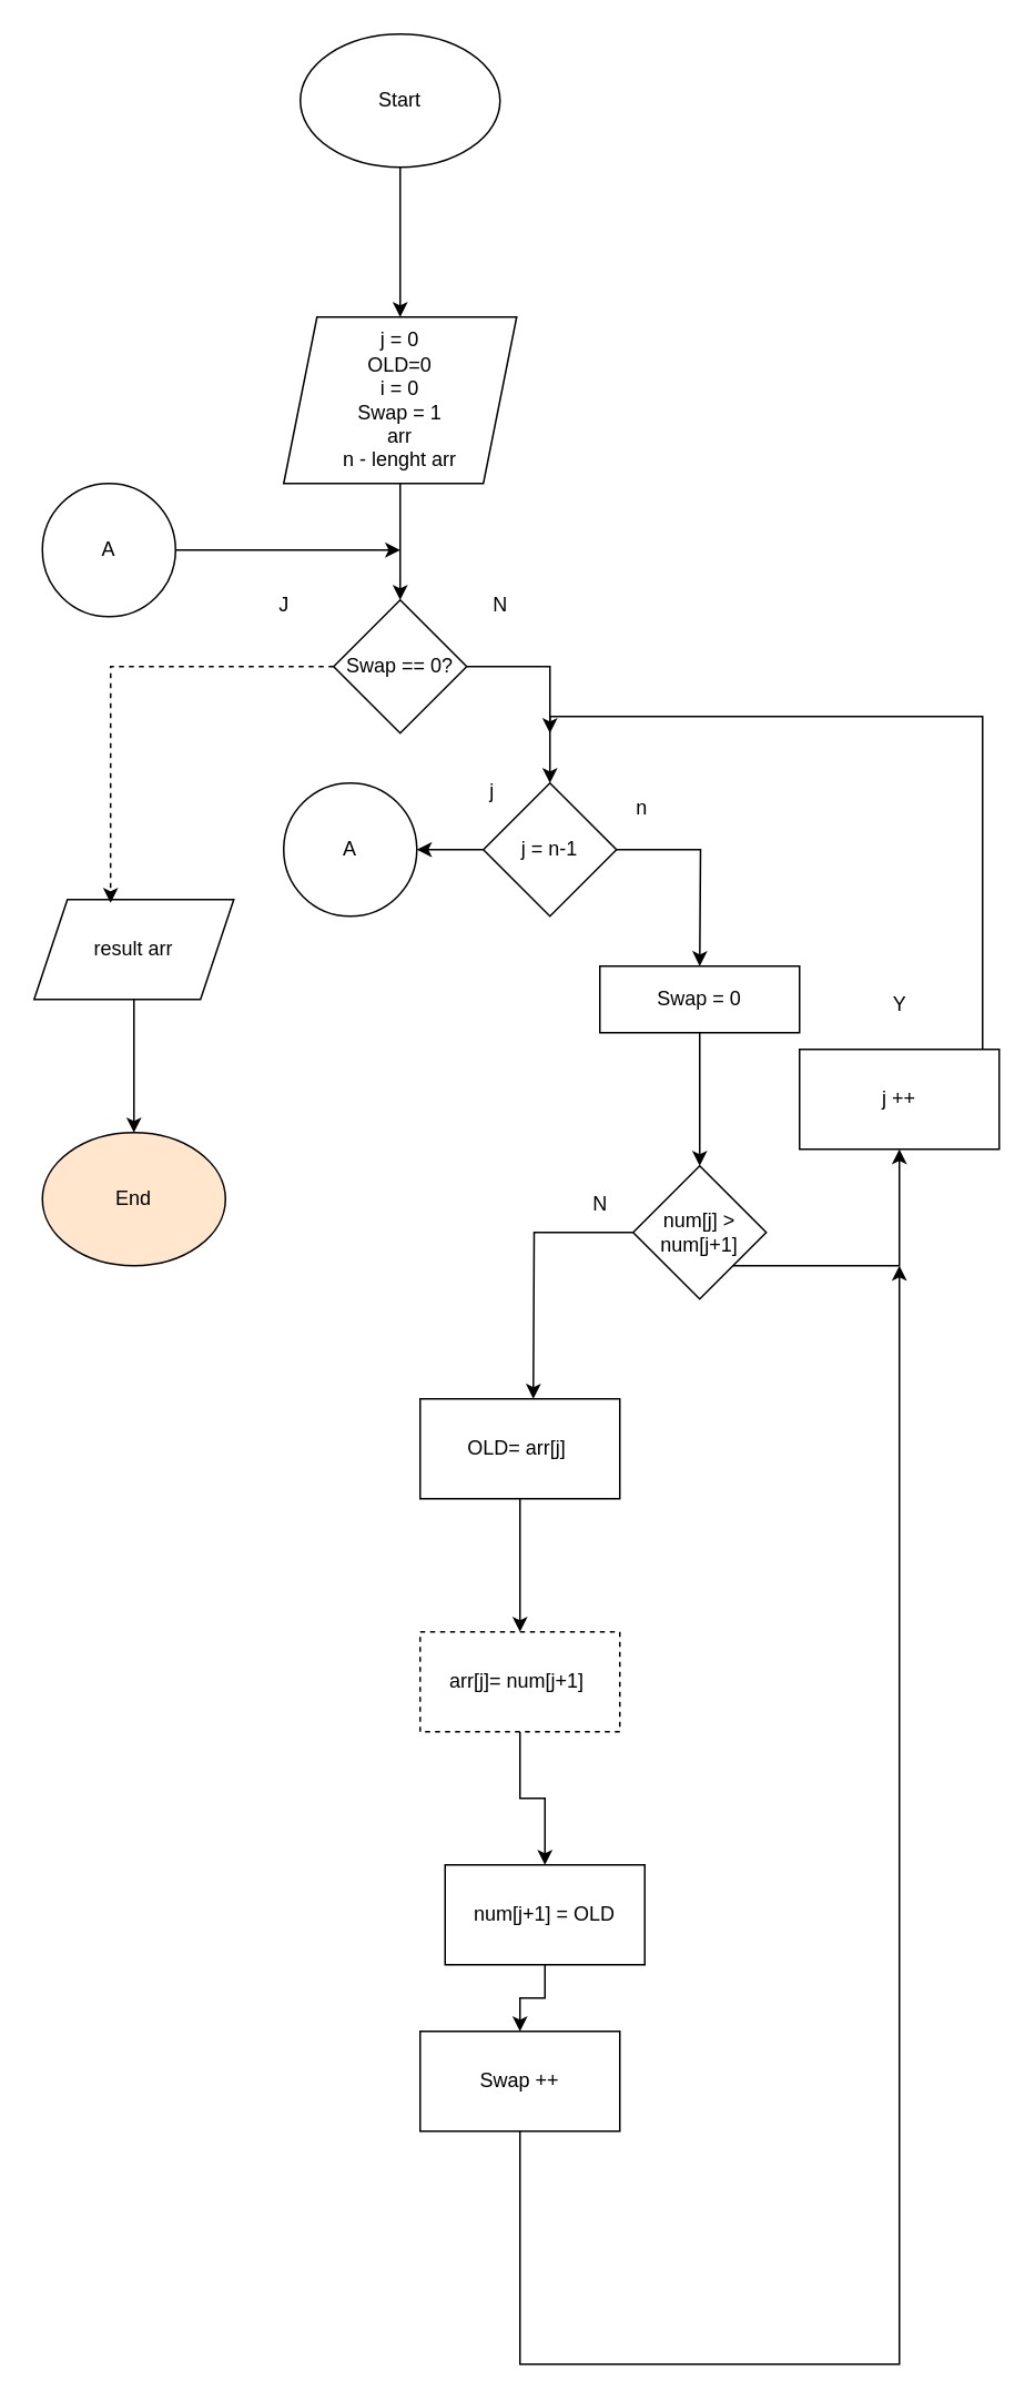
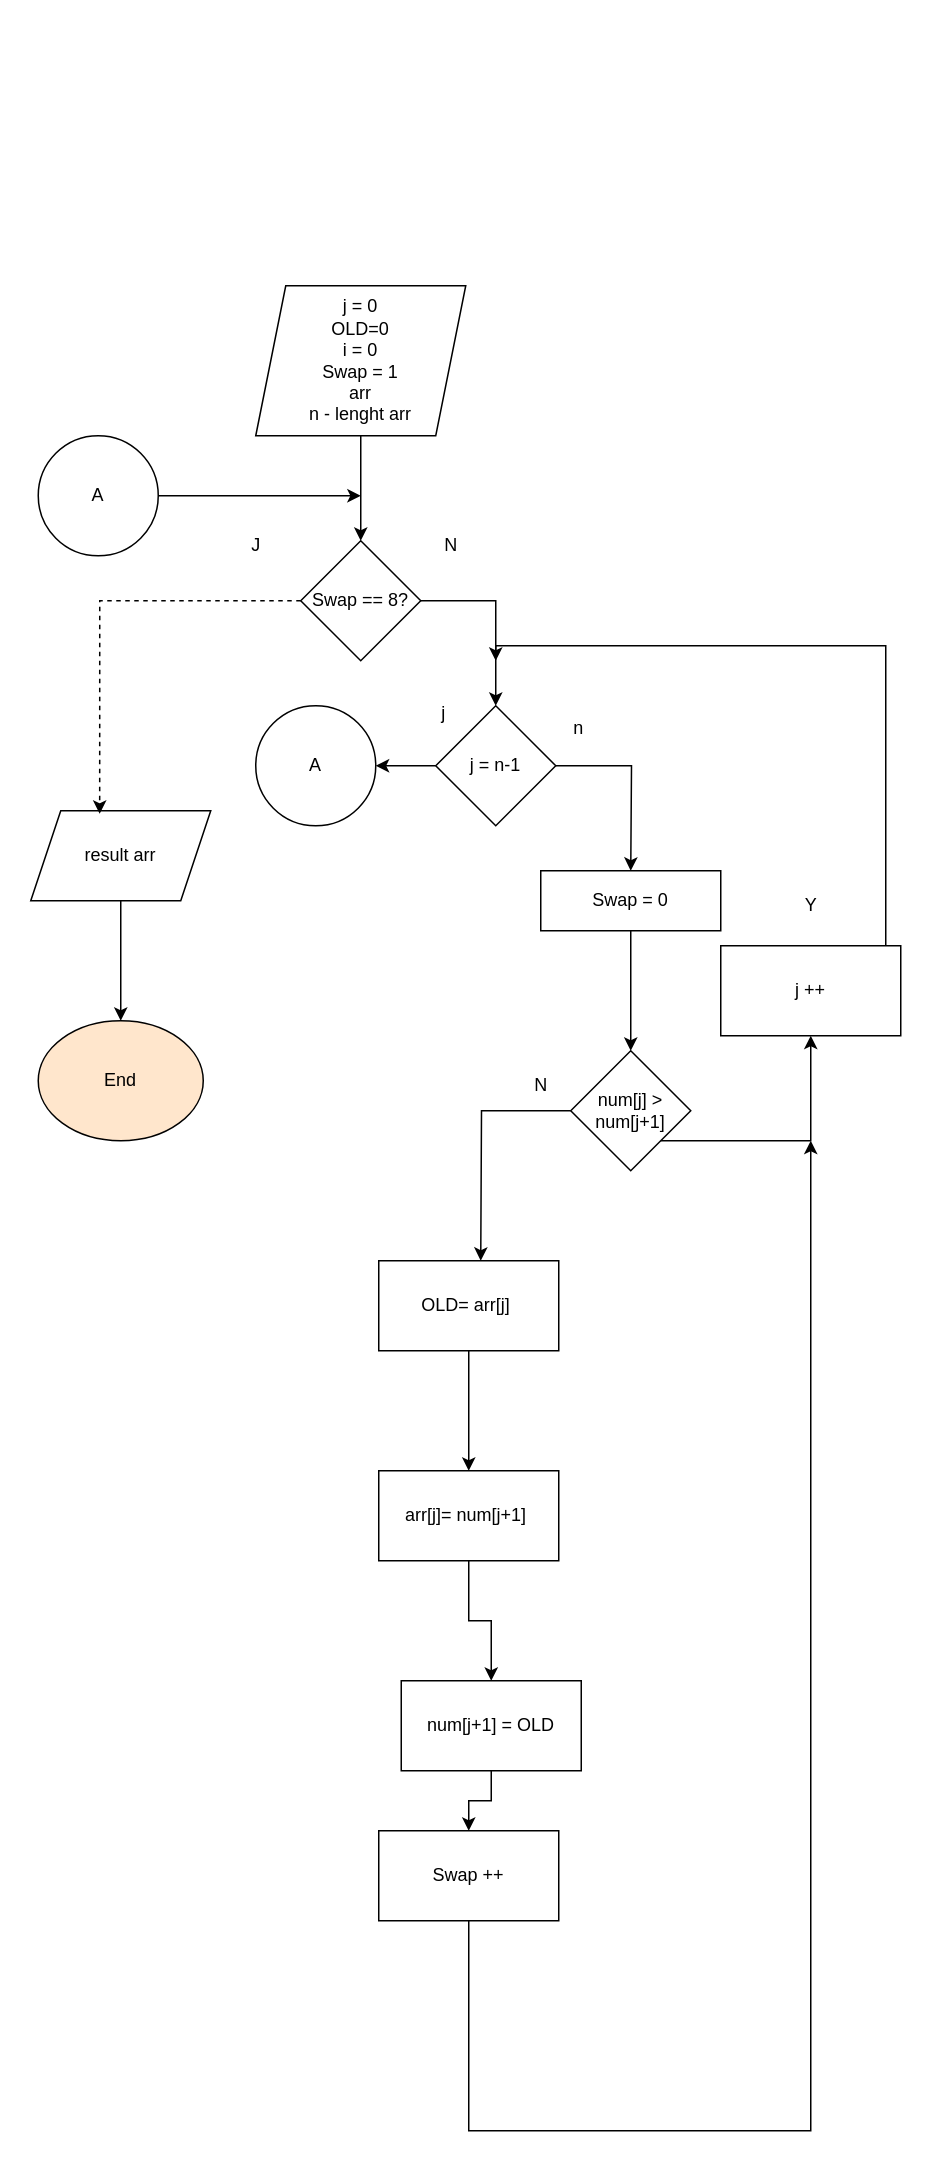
  <mxCell id="0" />
  <mxCell id="1" parent="0" />
- <mxCell id="2" value="" style="edgeStyle=orthogonalEdgeStyle;rounded=0;orthogonalLoop=1;jettySize=auto;html=1;" edge="1" parent="1" source="3" target="5"><mxGeometry relative="1" as="geometry" /></mxCell>
- <mxCell id="3" value="Start" style="ellipse;whiteSpace=wrap;html=1;" parent="1" vertex="1"><mxGeometry x="180" y="20" width="120" height="80" as="geometry" /></mxCell>
  <mxCell id="4" value="" style="edgeStyle=orthogonalEdgeStyle;rounded=0;orthogonalLoop=1;jettySize=auto;html=1;" edge="1" parent="1" source="5" target="21"><mxGeometry relative="1" as="geometry" /></mxCell>
  <mxCell id="5" value="j = 0&lt;div&gt;OLD=0&lt;/div&gt;&lt;div&gt;i = 0&lt;/div&gt;&lt;div&gt;Swap = 1&lt;/div&gt;&lt;div&gt;arr&lt;/div&gt;&lt;div&gt;n - lenght arr&lt;/div&gt;" style="shape=parallelogram;perimeter=parallelogramPerimeter;whiteSpace=wrap;html=1;fixedSize=1;" vertex="1" parent="1"><mxGeometry x="170" y="190" width="140" height="100" as="geometry" /></mxCell>
  <mxCell id="6" style="edgeStyle=orthogonalEdgeStyle;rounded=0;orthogonalLoop=1;jettySize=auto;html=1;" edge="1" parent="1" source="8"><mxGeometry relative="1" as="geometry"><mxPoint x="420" y="580" as="targetPoint" /></mxGeometry></mxCell>
  <mxCell id="7" style="edgeStyle=orthogonalEdgeStyle;rounded=0;orthogonalLoop=1;jettySize=auto;html=1;" edge="1" parent="1" source="8"><mxGeometry relative="1" as="geometry"><mxPoint x="250" y="510" as="targetPoint" /></mxGeometry></mxCell>
  <mxCell id="8" value="j = n-1" style="rhombus;whiteSpace=wrap;html=1;" vertex="1" parent="1"><mxGeometry x="290" y="470" width="80" height="80" as="geometry" /></mxCell>
  <mxCell id="9" value="N" style="text;html=1;align=center;verticalAlign=middle;resizable=0;points=[];autosize=1;strokeColor=none;fillColor=none;" vertex="1" parent="1"><mxGeometry x="285" y="348" width="30" height="30" as="geometry" /></mxCell>
  <mxCell id="10" value="J" style="text;html=1;align=center;verticalAlign=middle;resizable=0;points=[];autosize=1;strokeColor=none;fillColor=none;" vertex="1" parent="1"><mxGeometry x="155" y="348" width="30" height="30" as="geometry" /></mxCell>
  <mxCell id="11" value="" style="edgeStyle=orthogonalEdgeStyle;rounded=0;orthogonalLoop=1;jettySize=auto;html=1;" edge="1" parent="1" source="12" target="13"><mxGeometry relative="1" as="geometry" /></mxCell>
  <mxCell id="12" value="result arr" style="shape=parallelogram;perimeter=parallelogramPerimeter;whiteSpace=wrap;html=1;fixedSize=1;" vertex="1" parent="1"><mxGeometry x="20" y="540" width="120" height="60" as="geometry" /></mxCell>
  <mxCell id="13" value="End" style="ellipse;whiteSpace=wrap;html=1;fillColor=#ffe6cc;" vertex="1" parent="1"><mxGeometry x="25" y="680" width="110" height="80" as="geometry" /></mxCell>
  <mxCell id="14" value="" style="edgeStyle=orthogonalEdgeStyle;rounded=0;orthogonalLoop=1;jettySize=auto;html=1;" edge="1" parent="1" source="15" target="18"><mxGeometry relative="1" as="geometry" /></mxCell>
  <mxCell id="15" value="Swap = 0" style="rounded=0;whiteSpace=wrap;html=1;" vertex="1" parent="1"><mxGeometry x="360" y="580" width="120" height="40" as="geometry" /></mxCell>
  <mxCell id="16" style="edgeStyle=orthogonalEdgeStyle;rounded=0;orthogonalLoop=1;jettySize=auto;html=1;" edge="1" parent="1" source="18"><mxGeometry relative="1" as="geometry"><mxPoint x="320" y="840" as="targetPoint" /></mxGeometry></mxCell>
  <mxCell id="17" style="edgeStyle=orthogonalEdgeStyle;rounded=0;orthogonalLoop=1;jettySize=auto;html=1;entryX=0.5;entryY=1;entryDx=0;entryDy=0;" edge="1" parent="1" source="18" target="35"><mxGeometry relative="1" as="geometry"><mxPoint x="540" y="740" as="targetPoint" /><Array as="points"><mxPoint x="540" y="760" /></Array></mxGeometry></mxCell>
  <mxCell id="18" value="num[j] &amp;gt;&lt;div&gt;num[j+1]&lt;/div&gt;" style="rhombus;whiteSpace=wrap;html=1;rounded=0;" vertex="1" parent="1"><mxGeometry x="380" y="700" width="80" height="80" as="geometry" /></mxCell>
  <mxCell id="19" style="edgeStyle=orthogonalEdgeStyle;rounded=0;orthogonalLoop=1;jettySize=auto;html=1;entryX=0.383;entryY=0.034;entryDx=0;entryDy=0;entryPerimeter=0;dashed=1;" edge="1" parent="1" source="21" target="12"><mxGeometry relative="1" as="geometry"><mxPoint x="70" y="470" as="targetPoint" /></mxGeometry></mxCell>
  <mxCell id="20" style="edgeStyle=orthogonalEdgeStyle;rounded=0;orthogonalLoop=1;jettySize=auto;html=1;entryX=0.5;entryY=0;entryDx=0;entryDy=0;" edge="1" parent="1" source="21" target="8"><mxGeometry relative="1" as="geometry"><mxPoint x="350" y="400" as="targetPoint" /></mxGeometry></mxCell>
- <mxCell id="21" value="Swap == 0?" style="rhombus;whiteSpace=wrap;html=1;" vertex="1" parent="1"><mxGeometry x="200" y="360" width="80" height="80" as="geometry" /></mxCell>
+ <mxCell id="21" value="Swap == 8?" style="rhombus;whiteSpace=wrap;html=1;" vertex="1" parent="1"><mxGeometry x="200" y="360" width="80" height="80" as="geometry" /></mxCell>
  <mxCell id="22" value="j" style="text;html=1;align=center;verticalAlign=middle;resizable=0;points=[];autosize=1;strokeColor=none;fillColor=none;" vertex="1" parent="1"><mxGeometry x="280" y="460" width="30" height="30" as="geometry" /></mxCell>
  <mxCell id="23" value="n" style="text;html=1;align=center;verticalAlign=middle;resizable=0;points=[];autosize=1;strokeColor=none;fillColor=none;" vertex="1" parent="1"><mxGeometry x="370" y="470" width="30" height="30" as="geometry" /></mxCell>
  <mxCell id="24" value="Y" style="text;html=1;align=center;verticalAlign=middle;resizable=0;points=[];autosize=1;strokeColor=none;fillColor=none;" vertex="1" parent="1"><mxGeometry x="525" y="588" width="30" height="30" as="geometry" /></mxCell>
  <mxCell id="25" value="N" style="text;html=1;align=center;verticalAlign=middle;resizable=0;points=[];autosize=1;strokeColor=none;fillColor=none;" vertex="1" parent="1"><mxGeometry x="345" y="708" width="30" height="30" as="geometry" /></mxCell>
  <mxCell id="26" value="" style="edgeStyle=orthogonalEdgeStyle;rounded=0;orthogonalLoop=1;jettySize=auto;html=1;" edge="1" parent="1" source="27" target="29"><mxGeometry relative="1" as="geometry" /></mxCell>
  <mxCell id="27" value="OLD= arr[j]&amp;nbsp;" style="rounded=0;whiteSpace=wrap;html=1;" vertex="1" parent="1"><mxGeometry x="252" y="840" width="120" height="60" as="geometry" /></mxCell>
  <mxCell id="28" value="" style="edgeStyle=orthogonalEdgeStyle;rounded=0;orthogonalLoop=1;jettySize=auto;html=1;" edge="1" parent="1" source="29" target="31"><mxGeometry relative="1" as="geometry" /></mxCell>
- <mxCell id="29" value="arr[j]= num[j+1]&amp;nbsp;" style="rounded=0;whiteSpace=wrap;html=1;dashed=1;" vertex="1" parent="1"><mxGeometry x="252" y="980" width="120" height="60" as="geometry" /></mxCell>
+ <mxCell id="29" value="arr[j]= num[j+1]&amp;nbsp;" style="rounded=0;whiteSpace=wrap;html=1;" vertex="1" parent="1"><mxGeometry x="252" y="980" width="120" height="60" as="geometry" /></mxCell>
  <mxCell id="30" value="" style="edgeStyle=orthogonalEdgeStyle;rounded=0;orthogonalLoop=1;jettySize=auto;html=1;" edge="1" parent="1" source="31" target="33"><mxGeometry relative="1" as="geometry" /></mxCell>
  <mxCell id="31" value="num[j+1] = OLD" style="rounded=0;whiteSpace=wrap;html=1;" vertex="1" parent="1"><mxGeometry x="267" y="1120" width="120" height="60" as="geometry" /></mxCell>
  <mxCell id="32" style="edgeStyle=orthogonalEdgeStyle;rounded=0;orthogonalLoop=1;jettySize=auto;html=1;" edge="1" parent="1" source="33"><mxGeometry relative="1" as="geometry"><mxPoint x="540" y="760" as="targetPoint" /><Array as="points"><mxPoint x="312" y="1420" /></Array></mxGeometry></mxCell>
  <mxCell id="33" value="Swap ++" style="whiteSpace=wrap;html=1;rounded=0;" vertex="1" parent="1"><mxGeometry x="252" y="1220" width="120" height="60" as="geometry" /></mxCell>
  <mxCell id="34" style="edgeStyle=orthogonalEdgeStyle;rounded=0;orthogonalLoop=1;jettySize=auto;html=1;" edge="1" parent="1" source="35"><mxGeometry relative="1" as="geometry"><mxPoint x="330" y="440" as="targetPoint" /><Array as="points"><mxPoint x="590" y="430" /></Array></mxGeometry></mxCell>
  <mxCell id="35" value="j ++" style="rounded=0;whiteSpace=wrap;html=1;" vertex="1" parent="1"><mxGeometry x="480" y="630" width="120" height="60" as="geometry" /></mxCell>
  <mxCell id="36" value="A" style="ellipse;whiteSpace=wrap;html=1;aspect=fixed;" vertex="1" parent="1"><mxGeometry x="170" y="470" width="80" height="80" as="geometry" /></mxCell>
  <mxCell id="37" style="edgeStyle=orthogonalEdgeStyle;rounded=0;orthogonalLoop=1;jettySize=auto;html=1;" edge="1" parent="1" source="38"><mxGeometry relative="1" as="geometry"><mxPoint x="240" y="330" as="targetPoint" /></mxGeometry></mxCell>
  <mxCell id="38" value="A" style="ellipse;whiteSpace=wrap;html=1;aspect=fixed;" vertex="1" parent="1"><mxGeometry x="25" y="290" width="80" height="80" as="geometry" /></mxCell>
